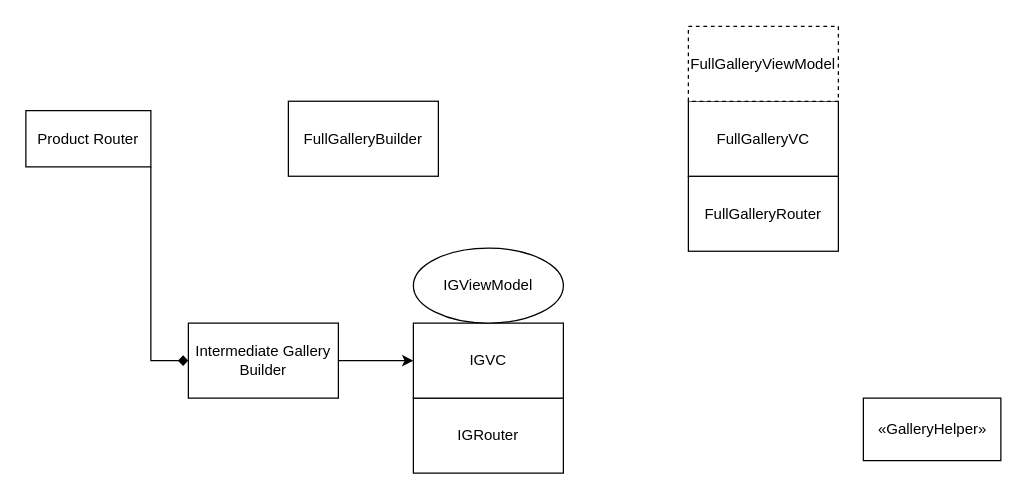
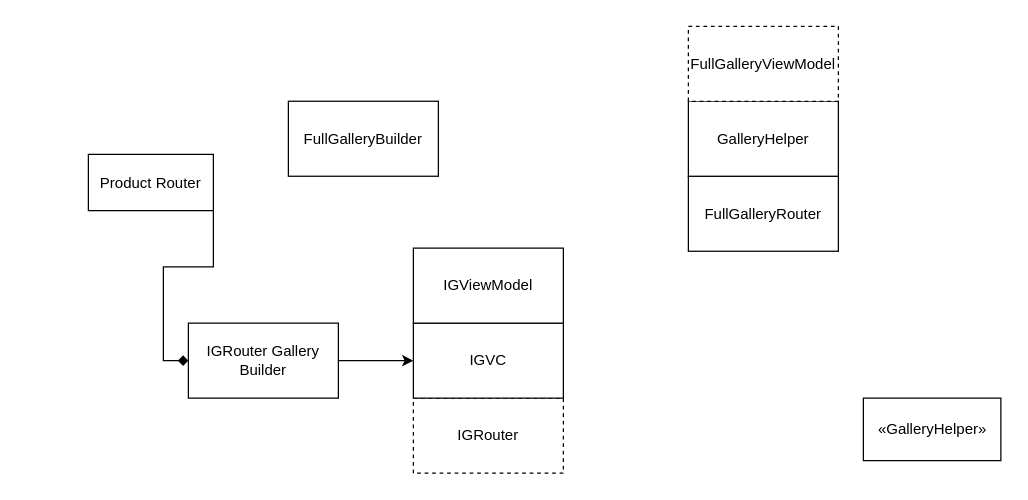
  <mxCell id="0" />
  <mxCell id="1" parent="0" />
  <mxCell id="2" style="edgeStyle=orthogonalEdgeStyle;rounded=0;orthogonalLoop=1;jettySize=auto;html=1;exitX=1;exitY=1;exitDx=0;exitDy=0;entryX=0;entryY=0.5;entryDx=0;entryDy=0;endArrow=diamond;" edge="1" parent="1" source="3" target="6"><mxGeometry relative="1" as="geometry" /></mxCell>
- <mxCell id="3" value="Product Router" style="rounded=0;whiteSpace=wrap;html=1;" vertex="1" parent="1"><mxGeometry y="88" width="100" height="45" as="geometry" x="20" /></mxCell>
+ <mxCell id="3" value="Product Router" style="rounded=0;whiteSpace=wrap;html=1;" vertex="1" parent="1"><mxGeometry x="70" y="123" width="100" height="45" as="geometry" /></mxCell>
  <mxCell id="4" value="FullGalleryBuilder" style="rounded=0;whiteSpace=wrap;html=1;" vertex="1" parent="1"><mxGeometry x="230" y="80.5" width="120" height="60" as="geometry" /></mxCell>
  <mxCell id="5" value="" style="edgeStyle=orthogonalEdgeStyle;rounded=0;orthogonalLoop=1;jettySize=auto;html=1;entryX=0;entryY=0.5;entryDx=0;entryDy=0;" edge="1" parent="1" source="6" target="13"><mxGeometry relative="1" as="geometry"><mxPoint x="540" y="358" as="targetPoint" /><Array as="points" /></mxGeometry></mxCell>
- <mxCell id="6" value="Intermediate Gallery Builder" style="rounded=0;whiteSpace=wrap;html=1;" vertex="1" parent="1"><mxGeometry x="150" y="258" width="120" height="60" as="geometry" /></mxCell>
+ <mxCell id="6" value="IGRouter Gallery Builder" style="rounded=0;whiteSpace=wrap;html=1;" vertex="1" parent="1"><mxGeometry x="150" y="258" width="120" height="60" as="geometry" /></mxCell>
  <mxCell id="7" value="" style="group" vertex="1" connectable="0" parent="1"><mxGeometry x="550" y="20.5" width="120" height="180" as="geometry" /></mxCell>
  <mxCell id="8" value="FullGalleryRouter" style="rounded=0;whiteSpace=wrap;html=1;" vertex="1" parent="7"><mxGeometry y="120" width="120" height="60" as="geometry" /></mxCell>
- <mxCell id="9" value="FullGalleryVC" style="rounded=0;whiteSpace=wrap;html=1;" vertex="1" parent="7"><mxGeometry y="60" width="120" height="60" as="geometry" /></mxCell>
+ <mxCell id="9" value="GalleryHelper" style="rounded=0;whiteSpace=wrap;html=1;" vertex="1" parent="7"><mxGeometry y="60" width="120" height="60" as="geometry" /></mxCell>
  <mxCell id="10" value="FullGalleryViewModel" style="rounded=0;whiteSpace=wrap;html=1;dashed=1;" vertex="1" parent="7"><mxGeometry width="120" height="60" as="geometry" /></mxCell>
  <mxCell id="11" value="" style="group" vertex="1" connectable="0" parent="1"><mxGeometry x="330" y="198" width="120" height="180" as="geometry" /></mxCell>
- <mxCell id="12" value="IGRouter" style="rounded=0;whiteSpace=wrap;html=1;" vertex="1" parent="11"><mxGeometry y="120" width="120" height="60" as="geometry" /></mxCell>
+ <mxCell id="12" value="IGRouter" style="rounded=0;whiteSpace=wrap;html=1;dashed=1;" vertex="1" parent="11"><mxGeometry y="120" width="120" height="60" as="geometry" /></mxCell>
  <mxCell id="13" value="IGVC" style="rounded=0;whiteSpace=wrap;html=1;" vertex="1" parent="11"><mxGeometry y="60" width="120" height="60" as="geometry" /></mxCell>
- <mxCell id="14" value="IGViewModel" style="ellipse;whiteSpace=wrap;html=1;" vertex="1" parent="11"><mxGeometry width="120" height="60" as="geometry" /></mxCell>
+ <mxCell id="14" value="IGViewModel" style="rounded=0;whiteSpace=wrap;html=1;" vertex="1" parent="11"><mxGeometry width="120" height="60" as="geometry" /></mxCell>
  <mxCell id="15" value="«GalleryHelper»&lt;br&gt;" style="html=1;strokeWidth=1;imageWidth=47;imageHeight=24;" vertex="1" parent="1"><mxGeometry x="690" y="318" width="110" height="50" as="geometry" /></mxCell>
